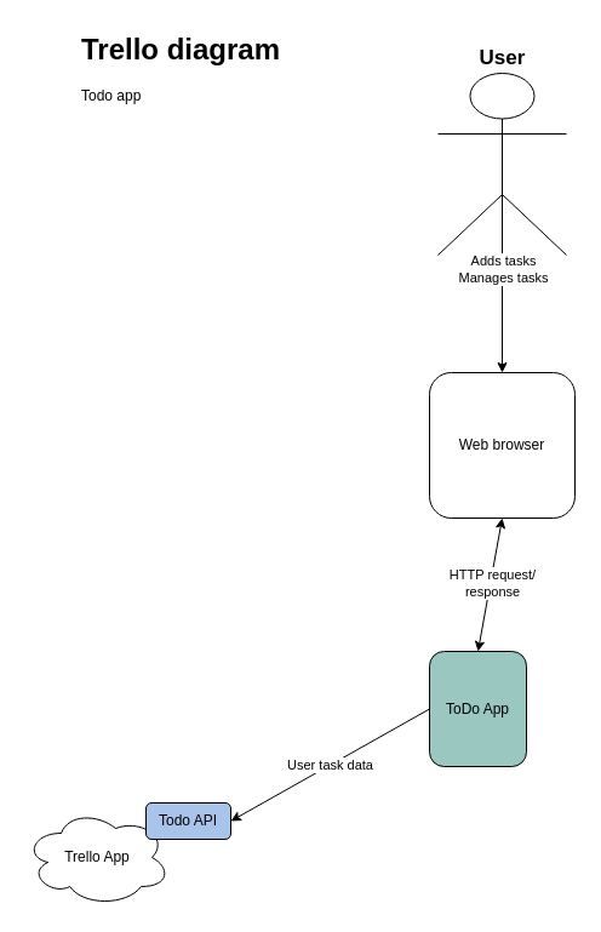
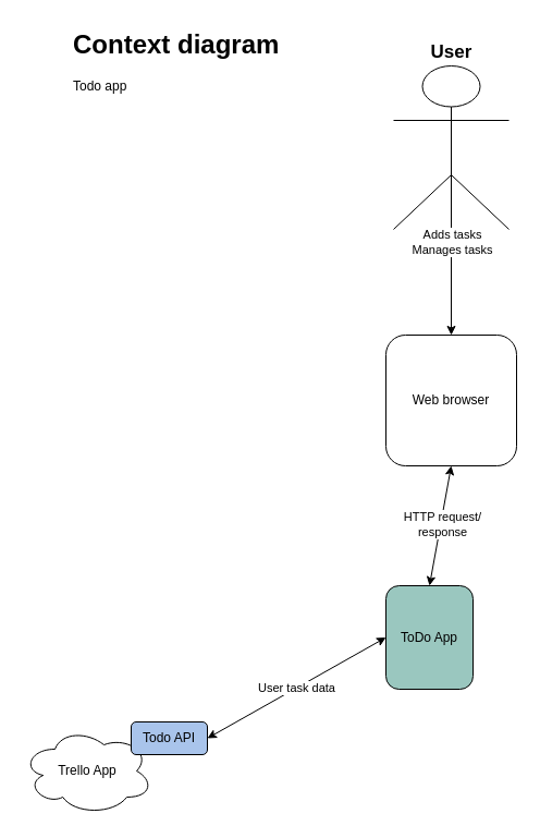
  <mxCell id="0" />
  <mxCell id="1" parent="0" />
  <mxCell id="2" value="ToDo App" style="rounded=1;whiteSpace=wrap;html=1;fontSize=12;glass=0;strokeWidth=1;shadow=0;labelBackgroundColor=#9AC7BF;fillColor=#9AC7BF;" parent="1" vertex="1"><mxGeometry x="354" y="537" width="80" height="95" as="geometry" /></mxCell>
  <mxCell id="3" value="User" style="shape=umlActor;verticalLabelPosition=top;verticalAlign=bottom;html=1;outlineConnect=0;labelPosition=center;align=center;fontSize=17;fontStyle=1" parent="1" vertex="1"><mxGeometry x="361" y="60" width="106" height="150" as="geometry" /></mxCell>
  <mxCell id="4" value="" style="endArrow=classic;html=1;rounded=0;entryX=0.5;entryY=0;entryDx=0;entryDy=0;exitX=0.5;exitY=0.5;exitDx=0;exitDy=0;exitPerimeter=0;" parent="1" source="3" target="10" edge="1"><mxGeometry relative="1" as="geometry"><mxPoint x="660" y="172" as="sourcePoint" /><mxPoint x="770" y="172" as="targetPoint" /></mxGeometry></mxCell>
  <mxCell id="5" value="Adds tasks&lt;div&gt;Manages tasks&lt;/div&gt;" style="edgeLabel;resizable=0;html=1;;align=center;verticalAlign=middle;" parent="4" connectable="0" vertex="1"><mxGeometry relative="1" as="geometry" /></mxCell>
  <mxCell id="6" value="Trello App" style="ellipse;shape=cloud;whiteSpace=wrap;html=1;" parent="1" vertex="1"><mxGeometry x="20" y="667" width="120" height="80" as="geometry" /></mxCell>
- <mxCell id="7" value="" style="endArrow=none;html=1;rounded=0;entryX=0;entryY=0.5;entryDx=0;entryDy=0;startArrow=classic;startFill=1;exitX=1;exitY=0.5;exitDx=0;exitDy=0;" parent="1" source="9" target="2" edge="1"><mxGeometry relative="1" as="geometry"><mxPoint x="150" y="467" as="sourcePoint" /><mxPoint x="250" y="467" as="targetPoint" /></mxGeometry></mxCell>
+ <mxCell id="7" value="" style="endArrow=classic;html=1;rounded=0;entryX=0;entryY=0.5;entryDx=0;entryDy=0;startArrow=classic;startFill=1;exitX=1;exitY=0.5;exitDx=0;exitDy=0;" parent="1" source="9" target="2" edge="1"><mxGeometry relative="1" as="geometry"><mxPoint x="150" y="467" as="sourcePoint" /><mxPoint x="250" y="467" as="targetPoint" /></mxGeometry></mxCell>
  <mxCell id="8" value="User task data" style="edgeLabel;resizable=0;html=1;;align=center;verticalAlign=middle;" parent="7" connectable="0" vertex="1"><mxGeometry relative="1" as="geometry" /></mxCell>
  <mxCell id="9" value="Todo API" style="rounded=1;whiteSpace=wrap;html=1;fillColor=#A9C4EB;" parent="1" vertex="1"><mxGeometry x="120" y="662" width="70" height="30" as="geometry" /></mxCell>
  <mxCell id="10" value="&lt;span style=&quot;&quot;&gt;Web browser&lt;/span&gt;" style="rounded=1;whiteSpace=wrap;html=1;fontSize=12;glass=0;strokeWidth=1;shadow=0;labelBackgroundColor=none;fillColor=#FFFFFF;" parent="1" vertex="1"><mxGeometry x="354" y="307" width="120" height="120" as="geometry" /></mxCell>
  <mxCell id="11" value="" style="endArrow=classic;html=1;rounded=0;entryX=0.5;entryY=0;entryDx=0;entryDy=0;exitX=0.5;exitY=1;exitDx=0;exitDy=0;startArrow=classic;startFill=1;" parent="1" source="10" target="2" edge="1"><mxGeometry width="50" height="50" relative="1" as="geometry"><mxPoint x="480" y="467" as="sourcePoint" /><mxPoint x="530" y="417" as="targetPoint" /></mxGeometry></mxCell>
  <mxCell id="12" value="HTTP request/&lt;div&gt;response&lt;/div&gt;" style="edgeLabel;html=1;align=center;verticalAlign=middle;resizable=0;points=[];" parent="11" vertex="1" connectable="0"><mxGeometry x="-0.029" y="1" relative="1" as="geometry"><mxPoint as="offset" /></mxGeometry></mxCell>
- <mxCell id="13" value="&lt;h1 style=&quot;margin-top: 0px;&quot;&gt;Trello diagram&lt;/h1&gt;&lt;div&gt;Todo app&lt;/div&gt;" style="text;html=1;whiteSpace=wrap;overflow=hidden;rounded=0;" parent="1" vertex="1"><mxGeometry x="65" y="20" width="215" height="80" as="geometry" /></mxCell>
+ <mxCell id="13" value="&lt;h1 style=&quot;margin-top: 0px;&quot;&gt;Context diagram&lt;/h1&gt;&lt;div&gt;Todo app&lt;/div&gt;" style="text;html=1;whiteSpace=wrap;overflow=hidden;rounded=0;" parent="1" vertex="1"><mxGeometry x="65" y="20" width="215" height="80" as="geometry" /></mxCell>
